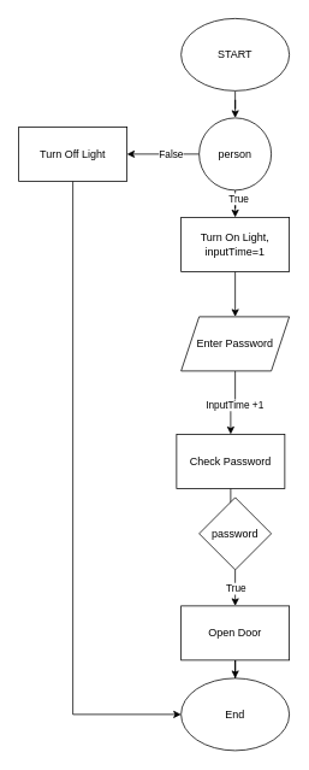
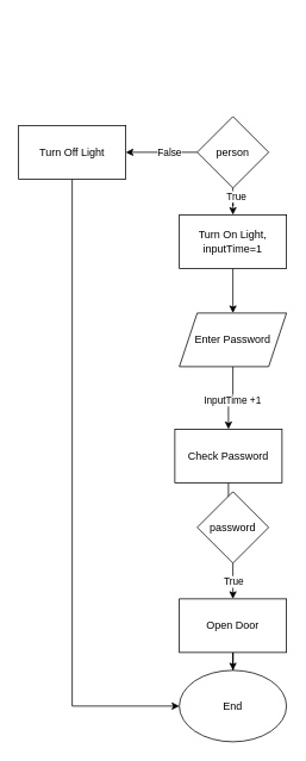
  <mxCell id="0" />
  <mxCell id="1" parent="0" />
- <mxCell id="2" value="" style="edgeStyle=orthogonalEdgeStyle;rounded=0;orthogonalLoop=1;jettySize=auto;html=1;" parent="1" source="3" target="8" edge="1"><mxGeometry relative="1" as="geometry" /></mxCell>
- <mxCell id="3" value="START" style="ellipse;whiteSpace=wrap;html=1;" parent="1" vertex="1"><mxGeometry x="200" y="20" width="120" height="80" as="geometry" /></mxCell>
  <mxCell id="4" value="" style="edgeStyle=orthogonalEdgeStyle;rounded=0;orthogonalLoop=1;jettySize=auto;html=1;" parent="1" source="8" target="10" edge="1"><mxGeometry relative="1" as="geometry" /></mxCell>
  <mxCell id="5" value="True" style="edgeLabel;html=1;align=center;verticalAlign=middle;resizable=0;points=[];" parent="4" vertex="1" connectable="0"><mxGeometry x="-0.64" y="3" relative="1" as="geometry"><mxPoint as="offset" /></mxGeometry></mxCell>
  <mxCell id="6" value="" style="edgeStyle=orthogonalEdgeStyle;rounded=0;orthogonalLoop=1;jettySize=auto;html=1;" parent="1" source="8" target="12" edge="1"><mxGeometry relative="1" as="geometry" /></mxCell>
  <mxCell id="7" value="False" style="edgeLabel;html=1;align=center;verticalAlign=middle;resizable=0;points=[];" parent="6" vertex="1" connectable="0"><mxGeometry x="-0.2" relative="1" as="geometry"><mxPoint as="offset" /></mxGeometry></mxCell>
- <mxCell id="8" value="person" style="ellipse;whiteSpace=wrap;html=1;" parent="1" vertex="1"><mxGeometry x="220" y="130" width="80" height="80" as="geometry" /></mxCell>
+ <mxCell id="8" value="person" style="rhombus;whiteSpace=wrap;html=1;" parent="1" vertex="1"><mxGeometry x="220" y="130" width="80" height="80" as="geometry" /></mxCell>
  <mxCell id="9" value="" style="edgeStyle=orthogonalEdgeStyle;rounded=0;orthogonalLoop=1;jettySize=auto;html=1;" parent="1" source="10" target="15" edge="1"><mxGeometry relative="1" as="geometry" /></mxCell>
  <mxCell id="10" value="Turn On Light,&lt;br&gt;inputTime=1" style="rounded=0;whiteSpace=wrap;html=1;" parent="1" vertex="1"><mxGeometry x="200" y="240" width="120" height="60" as="geometry" /></mxCell>
  <mxCell id="11" style="edgeStyle=orthogonalEdgeStyle;rounded=0;orthogonalLoop=1;jettySize=auto;html=1;entryX=0;entryY=0.5;entryDx=0;entryDy=0;" parent="1" source="12" target="23" edge="1"><mxGeometry relative="1" as="geometry"><Array as="points"><mxPoint x="80" y="790" /></Array></mxGeometry></mxCell>
  <mxCell id="12" value="Turn Off Light" style="rounded=0;whiteSpace=wrap;html=1;" parent="1" vertex="1"><mxGeometry x="20" y="140" width="120" height="60" as="geometry" /></mxCell>
  <mxCell id="13" value="" style="edgeStyle=orthogonalEdgeStyle;rounded=0;orthogonalLoop=1;jettySize=auto;html=1;" parent="1" source="15" target="17" edge="1"><mxGeometry relative="1" as="geometry" /></mxCell>
  <mxCell id="14" value="InputTime +1&amp;nbsp;" style="edgeLabel;html=1;align=center;verticalAlign=middle;resizable=0;points=[];" parent="13" vertex="1" connectable="0"><mxGeometry x="-0.08" y="2" relative="1" as="geometry"><mxPoint as="offset" /></mxGeometry></mxCell>
  <mxCell id="15" value="Enter Password" style="shape=parallelogram;perimeter=parallelogramPerimeter;whiteSpace=wrap;html=1;fixedSize=1;" parent="1" vertex="1"><mxGeometry x="200" y="350" width="120" height="60" as="geometry" /></mxCell>
  <mxCell id="16" value="" style="edgeStyle=orthogonalEdgeStyle;rounded=0;orthogonalLoop=1;jettySize=auto;html=1;" parent="1" source="17" target="20" edge="1"><mxGeometry relative="1" as="geometry" /></mxCell>
  <mxCell id="17" value="Check Password" style="rounded=0;whiteSpace=wrap;html=1;" parent="1" vertex="1"><mxGeometry x="195" y="480" width="120" height="60" as="geometry" /></mxCell>
  <mxCell id="18" value="" style="edgeStyle=orthogonalEdgeStyle;rounded=0;orthogonalLoop=1;jettySize=auto;html=1;" parent="1" source="20" target="22" edge="1"><mxGeometry relative="1" as="geometry" /></mxCell>
  <mxCell id="19" value="True" style="edgeLabel;html=1;align=center;verticalAlign=middle;resizable=0;points=[];" parent="18" vertex="1" connectable="0"><mxGeometry x="-0.76" y="-1" relative="1" as="geometry"><mxPoint x="1" y="15" as="offset" /></mxGeometry></mxCell>
  <mxCell id="20" value="password" style="rhombus;whiteSpace=wrap;html=1;" parent="1" vertex="1"><mxGeometry x="220" y="550" width="80" height="80" as="geometry" /></mxCell>
  <mxCell id="21" value="" style="edgeStyle=orthogonalEdgeStyle;rounded=0;orthogonalLoop=1;jettySize=auto;html=1;" parent="1" source="22" target="23" edge="1"><mxGeometry relative="1" as="geometry" /></mxCell>
  <mxCell id="22" value="Open Door" style="rounded=0;whiteSpace=wrap;html=1;" parent="1" vertex="1"><mxGeometry x="200" y="670" width="120" height="60" as="geometry" /></mxCell>
  <mxCell id="23" value="End" style="ellipse;whiteSpace=wrap;html=1;" parent="1" vertex="1"><mxGeometry x="200" y="750" width="120" height="80" as="geometry" /></mxCell>
